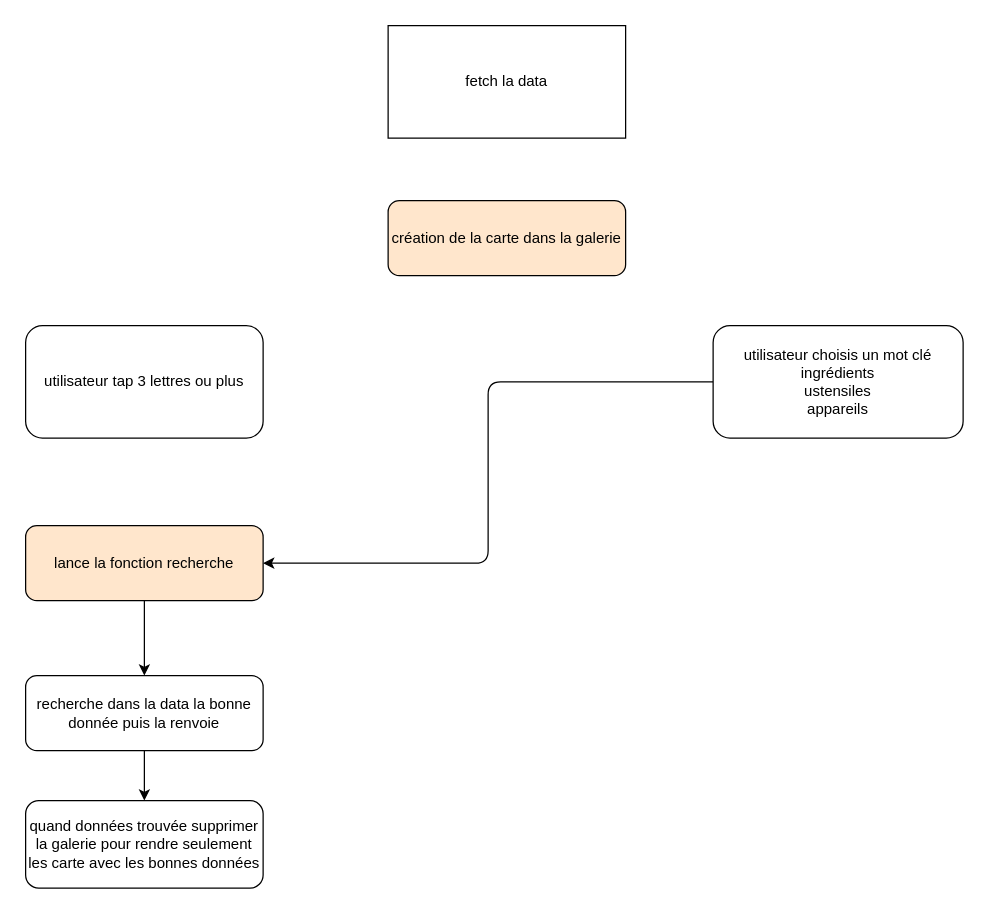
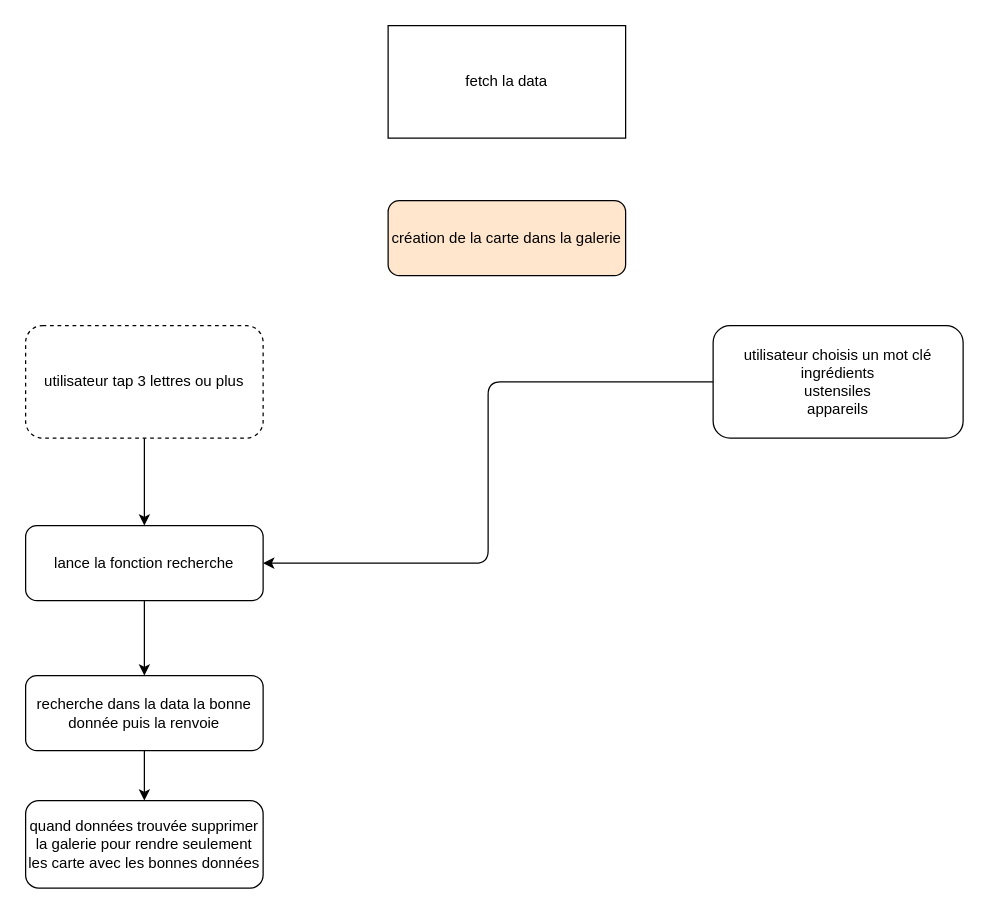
  <mxCell id="0" />
  <mxCell id="1" parent="0" />
- <mxCell id="3" value="utilisateur tap 3 lettres ou plus" style="rounded=1;whiteSpace=wrap;html=1;" parent="1" vertex="1"><mxGeometry x="20" y="260" width="190" height="90" as="geometry" /></mxCell>
+ <mxCell id="2" style="edgeStyle=none;html=1;exitX=0.5;exitY=1;exitDx=0;exitDy=0;" parent="1" source="3" target="7" edge="1"><mxGeometry relative="1" as="geometry" /></mxCell>
+ <mxCell id="3" value="utilisateur tap 3 lettres ou plus" style="rounded=1;whiteSpace=wrap;html=1;dashed=1;" parent="1" vertex="1"><mxGeometry x="20" y="260" width="190" height="90" as="geometry" /></mxCell>
  <mxCell id="4" style="edgeStyle=orthogonalEdgeStyle;html=1;exitX=0;exitY=0.5;exitDx=0;exitDy=0;entryX=1;entryY=0.5;entryDx=0;entryDy=0;" parent="1" source="5" target="7" edge="1"><mxGeometry relative="1" as="geometry" /></mxCell>
  <mxCell id="5" value="utilisateur choisis un mot clé&lt;br&gt;ingrédients&lt;br&gt;ustensiles&lt;br&gt;appareils" style="rounded=1;whiteSpace=wrap;html=1;" parent="1" vertex="1"><mxGeometry x="570" y="260" width="200" height="90" as="geometry" /></mxCell>
  <mxCell id="6" value="" style="edgeStyle=none;html=1;" parent="1" source="7" target="9" edge="1"><mxGeometry relative="1" as="geometry" /></mxCell>
- <mxCell id="7" value="lance la fonction recherche" style="rounded=1;whiteSpace=wrap;html=1;fillColor=#ffe6cc;" parent="1" vertex="1"><mxGeometry x="20" y="420" width="190" height="60" as="geometry" /></mxCell>
+ <mxCell id="7" value="lance la fonction recherche" style="rounded=1;whiteSpace=wrap;html=1;" parent="1" vertex="1"><mxGeometry x="20" y="420" width="190" height="60" as="geometry" /></mxCell>
  <mxCell id="8" value="" style="edgeStyle=orthogonalEdgeStyle;html=1;" parent="1" source="9" target="12" edge="1"><mxGeometry relative="1" as="geometry" /></mxCell>
  <mxCell id="9" value="recherche dans la data la bonne donnée puis la renvoie" style="rounded=1;whiteSpace=wrap;html=1;" parent="1" vertex="1"><mxGeometry x="20" y="540" width="190" height="60" as="geometry" /></mxCell>
  <mxCell id="10" value="fetch la data" style="whiteSpace=wrap;html=1;rounded=0;" parent="1" vertex="1"><mxGeometry x="310" y="20" width="190" height="90" as="geometry" /></mxCell>
  <mxCell id="11" value="création de la carte dans la galerie" style="rounded=1;whiteSpace=wrap;html=1;fillColor=#ffe6cc;" parent="1" vertex="1"><mxGeometry x="310" y="160" width="190" height="60" as="geometry" /></mxCell>
  <mxCell id="12" value="quand données trouvée supprimer la galerie pour rendre seulement les carte avec les bonnes données" style="rounded=1;whiteSpace=wrap;html=1;" parent="1" vertex="1"><mxGeometry x="20" y="640" width="190" height="70" as="geometry" /></mxCell>
